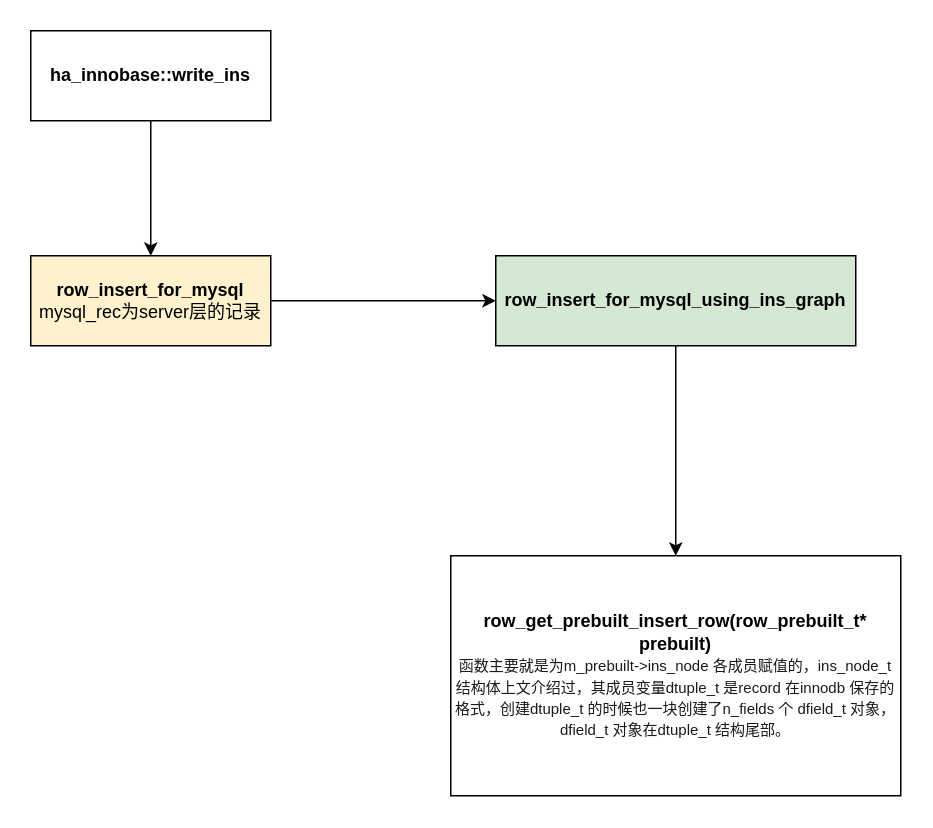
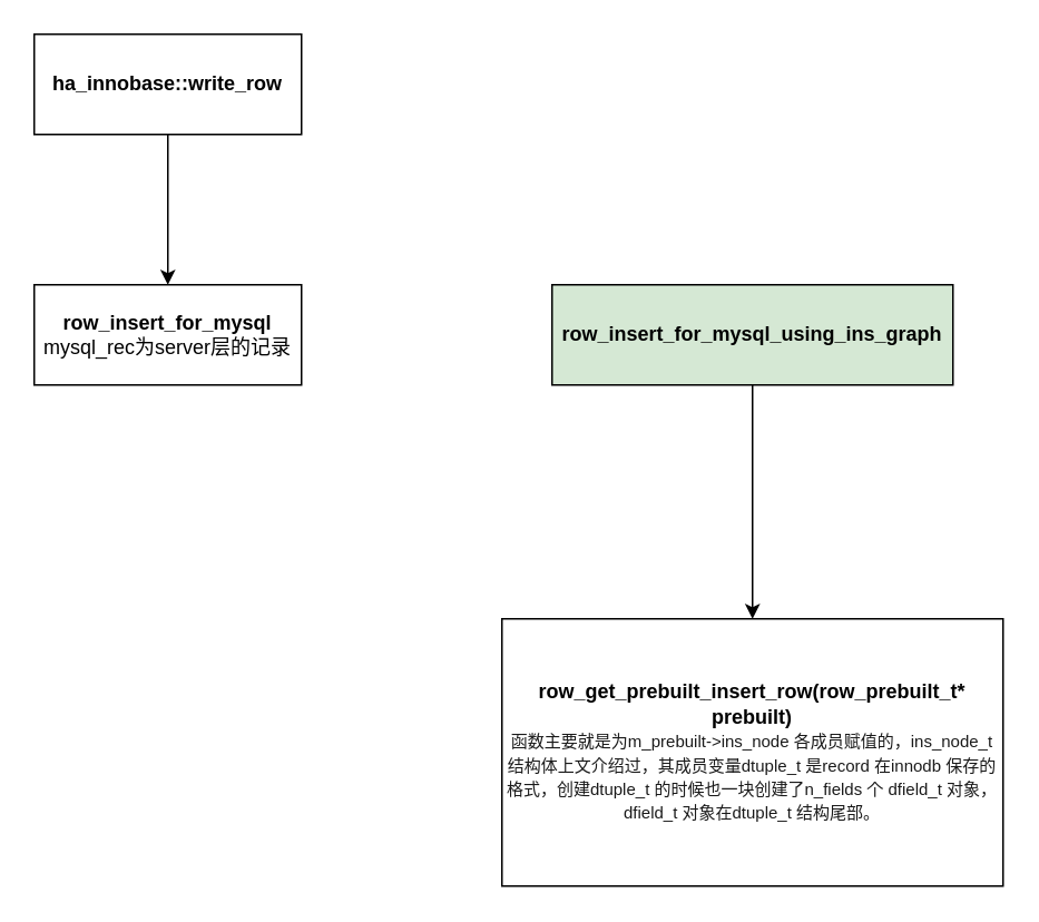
  <mxCell id="0" />
  <mxCell id="1" parent="0" />
  <mxCell id="2" value="" style="edgeStyle=orthogonalEdgeStyle;rounded=0;orthogonalLoop=1;jettySize=auto;html=1;" edge="1" parent="1" source="3" target="5"><mxGeometry relative="1" as="geometry" /></mxCell>
- <mxCell id="3" value="&lt;b&gt;ha_innobase::write_ins&lt;/b&gt;" style="rounded=0;whiteSpace=wrap;html=1;" vertex="1" parent="1"><mxGeometry x="20" y="20" width="160" height="60" as="geometry" /></mxCell>
- <mxCell id="4" style="edgeStyle=orthogonalEdgeStyle;rounded=0;orthogonalLoop=1;jettySize=auto;html=1;exitX=1;exitY=0.5;exitDx=0;exitDy=0;entryX=0;entryY=0.5;entryDx=0;entryDy=0;" edge="1" parent="1" source="5" target="7"><mxGeometry relative="1" as="geometry" /></mxCell>
- <mxCell id="5" value="&lt;b&gt;row_insert_for_mysql&lt;/b&gt;&lt;br&gt;mysql_rec为server层的记录" style="rounded=0;whiteSpace=wrap;html=1;fillColor=#fff2cc;" vertex="1" parent="1"><mxGeometry x="20" y="170" width="160" height="60" as="geometry" /></mxCell>
+ <mxCell id="3" value="&lt;b&gt;ha_innobase::write_row&lt;/b&gt;" style="rounded=0;whiteSpace=wrap;html=1;" vertex="1" parent="1"><mxGeometry x="20" y="20" width="160" height="60" as="geometry" /></mxCell>
+ <mxCell id="5" value="&lt;b&gt;row_insert_for_mysql&lt;/b&gt;&lt;br&gt;mysql_rec为server层的记录" style="rounded=0;whiteSpace=wrap;html=1;" vertex="1" parent="1"><mxGeometry x="20" y="170" width="160" height="60" as="geometry" /></mxCell>
  <mxCell id="6" style="edgeStyle=orthogonalEdgeStyle;rounded=0;orthogonalLoop=1;jettySize=auto;html=1;exitX=0.5;exitY=1;exitDx=0;exitDy=0;entryX=0.5;entryY=0;entryDx=0;entryDy=0;" edge="1" parent="1" source="7" target="8"><mxGeometry relative="1" as="geometry" /></mxCell>
  <mxCell id="7" value="&lt;b&gt;row_insert_for_mysql_using_ins_graph&lt;/b&gt;" style="rounded=0;whiteSpace=wrap;html=1;fillColor=#d5e8d4;" vertex="1" parent="1"><mxGeometry x="330" y="170" width="240" height="60" as="geometry" /></mxCell>
  <mxCell id="8" value="&lt;b&gt;row_get_prebuilt_insert_row(row_prebuilt_t*&lt;span&gt; &lt;/span&gt;prebuilt)&lt;/b&gt;&lt;br&gt;&lt;span style=&quot;color: rgb(26 , 26 , 26) ; background-color: rgb(255 , 255 , 255)&quot;&gt;&lt;font style=&quot;font-size: 10px&quot;&gt;函数主要就是为m_prebuilt-&amp;gt;ins_node 各成员赋值的，ins_node_t 结构体上文介绍过，其成员变量dtuple_t 是record 在innodb 保存的格式，创建dtuple_t 的时候也一块创建了n_fields 个 dfield_t 对象，dfield_t 对象在dtuple_t 结构尾部。&lt;/font&gt;&lt;/span&gt;" style="rounded=0;whiteSpace=wrap;html=1;" vertex="1" parent="1"><mxGeometry x="300" y="370" width="300" height="160" as="geometry" /></mxCell>
